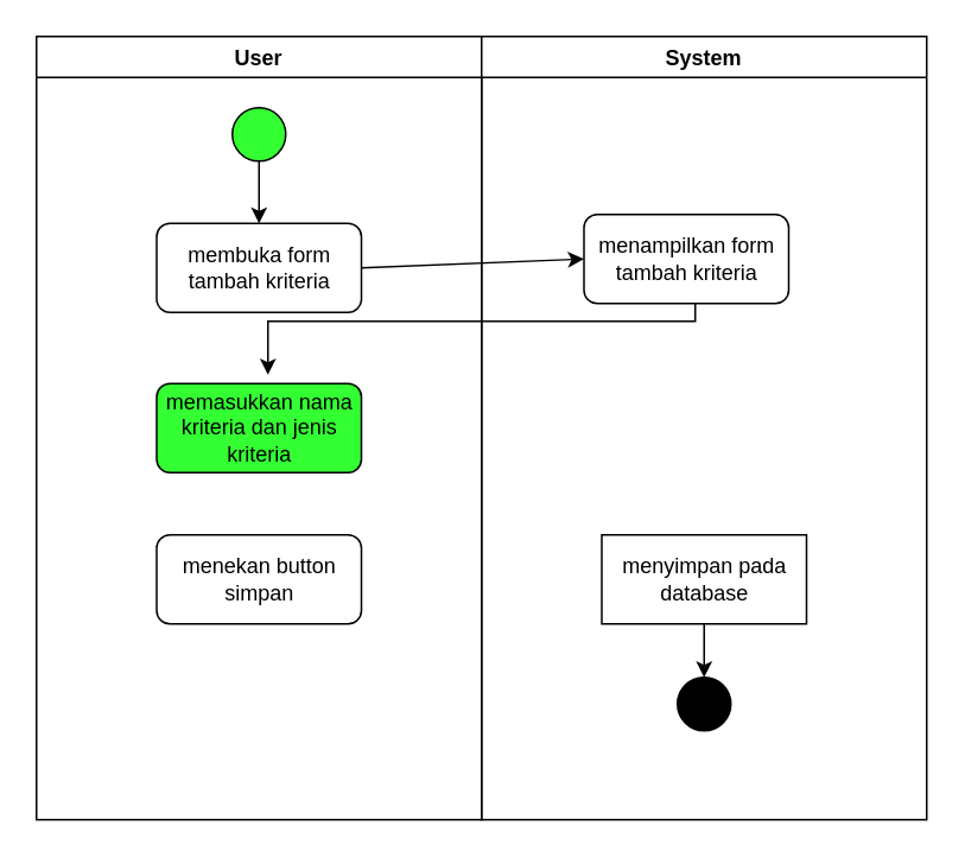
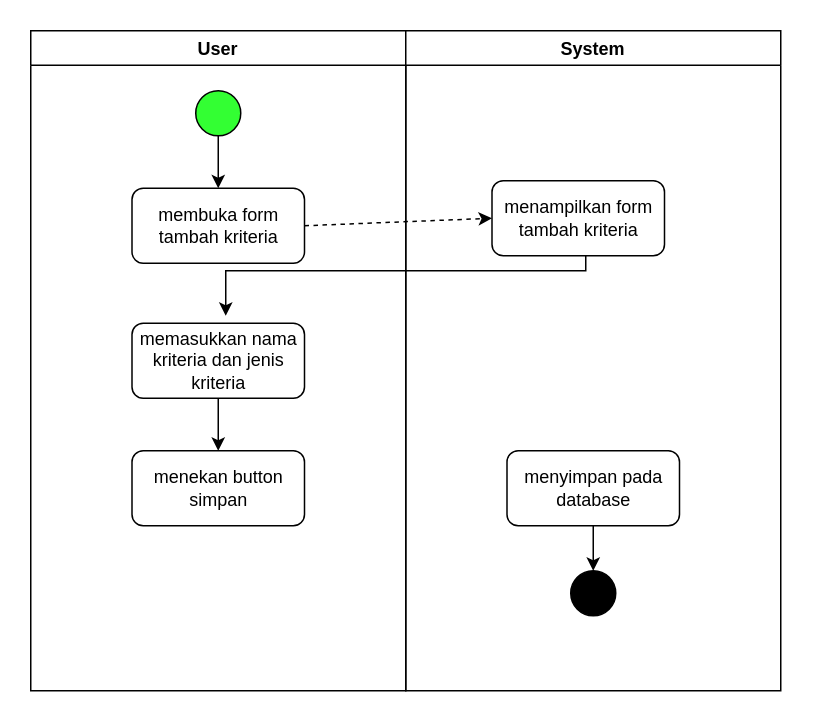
  <mxCell id="0" />
  <mxCell id="1" parent="0" />
  <mxCell id="2" value="User" style="swimlane;startSize=23;" vertex="1" parent="1"><mxGeometry x="20" y="20" width="250" height="440" as="geometry" /></mxCell>
  <mxCell id="3" value="" style="ellipse;whiteSpace=wrap;html=1;aspect=fixed;fillColor=#33FF33;" vertex="1" parent="2"><mxGeometry x="110" y="40" width="30" height="30" as="geometry" /></mxCell>
  <mxCell id="4" value="membuka form tambah kriteria" style="rounded=1;whiteSpace=wrap;html=1;" vertex="1" parent="2"><mxGeometry x="67.5" y="105" width="115" height="50" as="geometry" /></mxCell>
- <mxCell id="6" value="memasukkan nama kriteria dan jenis kriteria" style="rounded=1;whiteSpace=wrap;html=1;fillColor=#33ff33;" vertex="1" parent="2"><mxGeometry x="67.5" y="195" width="115" height="50" as="geometry" /></mxCell>
+ <mxCell id="5" value="" style="edgeStyle=orthogonalEdgeStyle;rounded=0;orthogonalLoop=1;jettySize=auto;html=1;" edge="1" parent="2" source="6" target="8"><mxGeometry relative="1" as="geometry" /></mxCell>
+ <mxCell id="6" value="memasukkan nama kriteria dan jenis kriteria" style="rounded=1;whiteSpace=wrap;html=1;" vertex="1" parent="2"><mxGeometry x="67.5" y="195" width="115" height="50" as="geometry" /></mxCell>
  <mxCell id="7" value="" style="endArrow=classic;html=1;rounded=0;entryX=0.5;entryY=0;entryDx=0;entryDy=0;exitX=0.5;exitY=1;exitDx=0;exitDy=0;" edge="1" parent="2" source="3" target="4"><mxGeometry width="50" height="50" relative="1" as="geometry"><mxPoint x="120" y="70" as="sourcePoint" /><mxPoint x="170" y="20" as="targetPoint" /></mxGeometry></mxCell>
  <mxCell id="8" value="menekan button simpan" style="rounded=1;whiteSpace=wrap;html=1;" vertex="1" parent="2"><mxGeometry x="67.5" y="280" width="115" height="50" as="geometry" /></mxCell>
  <mxCell id="9" value="System" style="swimlane;startSize=23;" vertex="1" parent="1"><mxGeometry x="270" y="20" width="250" height="440" as="geometry" /></mxCell>
  <mxCell id="10" value="menampilkan form tambah kriteria" style="rounded=1;whiteSpace=wrap;html=1;" vertex="1" parent="9"><mxGeometry x="57.5" y="100" width="115" height="50" as="geometry" /></mxCell>
  <mxCell id="11" style="edgeStyle=orthogonalEdgeStyle;rounded=0;orthogonalLoop=1;jettySize=auto;html=1;" edge="1" parent="9" source="12" target="13"><mxGeometry relative="1" as="geometry" /></mxCell>
- <mxCell id="12" value="menyimpan pada database" style="whiteSpace=wrap;html=1;rounded=0;" vertex="1" parent="9"><mxGeometry x="67.5" y="280" width="115" height="50" as="geometry" /></mxCell>
+ <mxCell id="12" value="menyimpan pada database" style="rounded=1;whiteSpace=wrap;html=1;" vertex="1" parent="9"><mxGeometry x="67.5" y="280" width="115" height="50" as="geometry" /></mxCell>
  <mxCell id="13" value="" style="ellipse;whiteSpace=wrap;html=1;aspect=fixed;fillColor=#000000;" vertex="1" parent="9"><mxGeometry x="110" y="360" width="30" height="30" as="geometry" /></mxCell>
- <mxCell id="14" value="" style="endArrow=classic;html=1;rounded=0;entryX=0;entryY=0.5;entryDx=0;entryDy=0;exitX=1;exitY=0.5;exitDx=0;exitDy=0;" edge="1" parent="1" source="4" target="10"><mxGeometry width="50" height="50" relative="1" as="geometry"><mxPoint x="315" y="160" as="sourcePoint" /><mxPoint x="315" y="180" as="targetPoint" /></mxGeometry></mxCell>
+ <mxCell id="14" value="" style="endArrow=classic;html=1;rounded=0;entryX=0;entryY=0.5;entryDx=0;entryDy=0;exitX=1;exitY=0.5;exitDx=0;exitDy=0;dashed=1;" edge="1" parent="1" source="4" target="10"><mxGeometry width="50" height="50" relative="1" as="geometry"><mxPoint x="315" y="160" as="sourcePoint" /><mxPoint x="315" y="180" as="targetPoint" /></mxGeometry></mxCell>
  <mxCell id="15" style="edgeStyle=orthogonalEdgeStyle;rounded=0;orthogonalLoop=1;jettySize=auto;html=1;" edge="1" parent="1" source="10"><mxGeometry relative="1" as="geometry"><mxPoint x="150" y="210" as="targetPoint" /><Array as="points"><mxPoint x="390" y="180" /><mxPoint x="150" y="180" /></Array></mxGeometry></mxCell>
